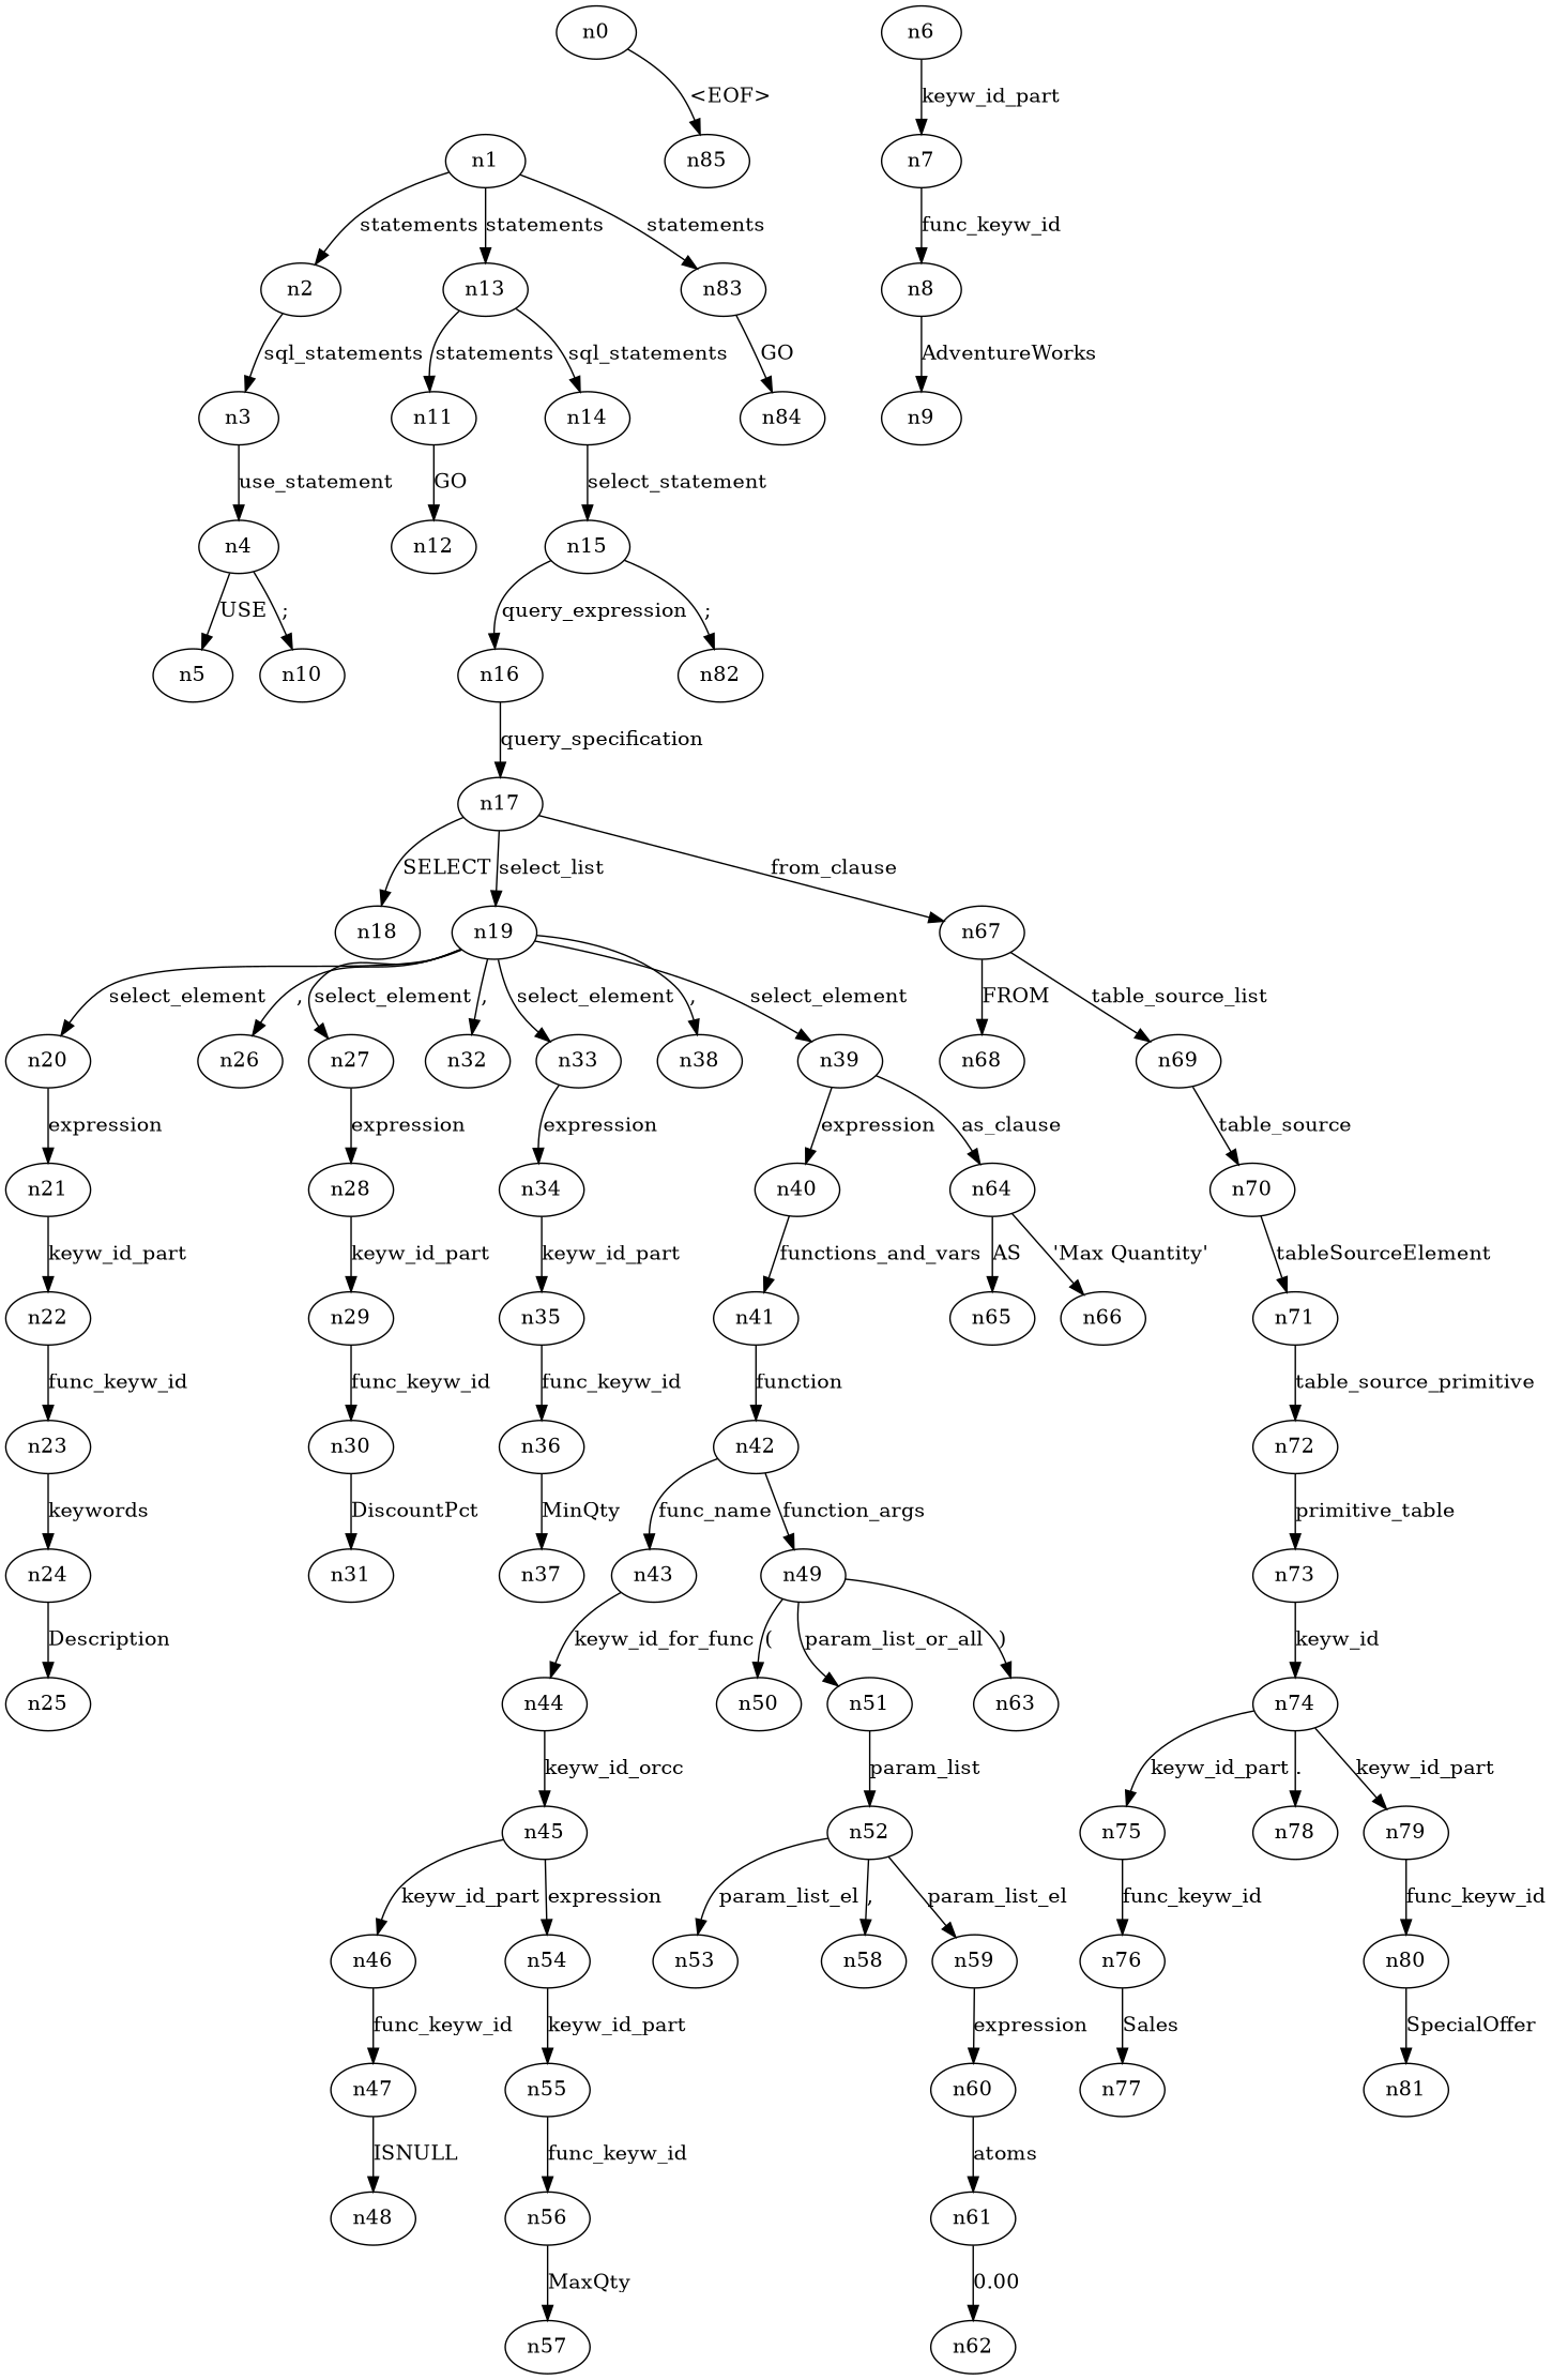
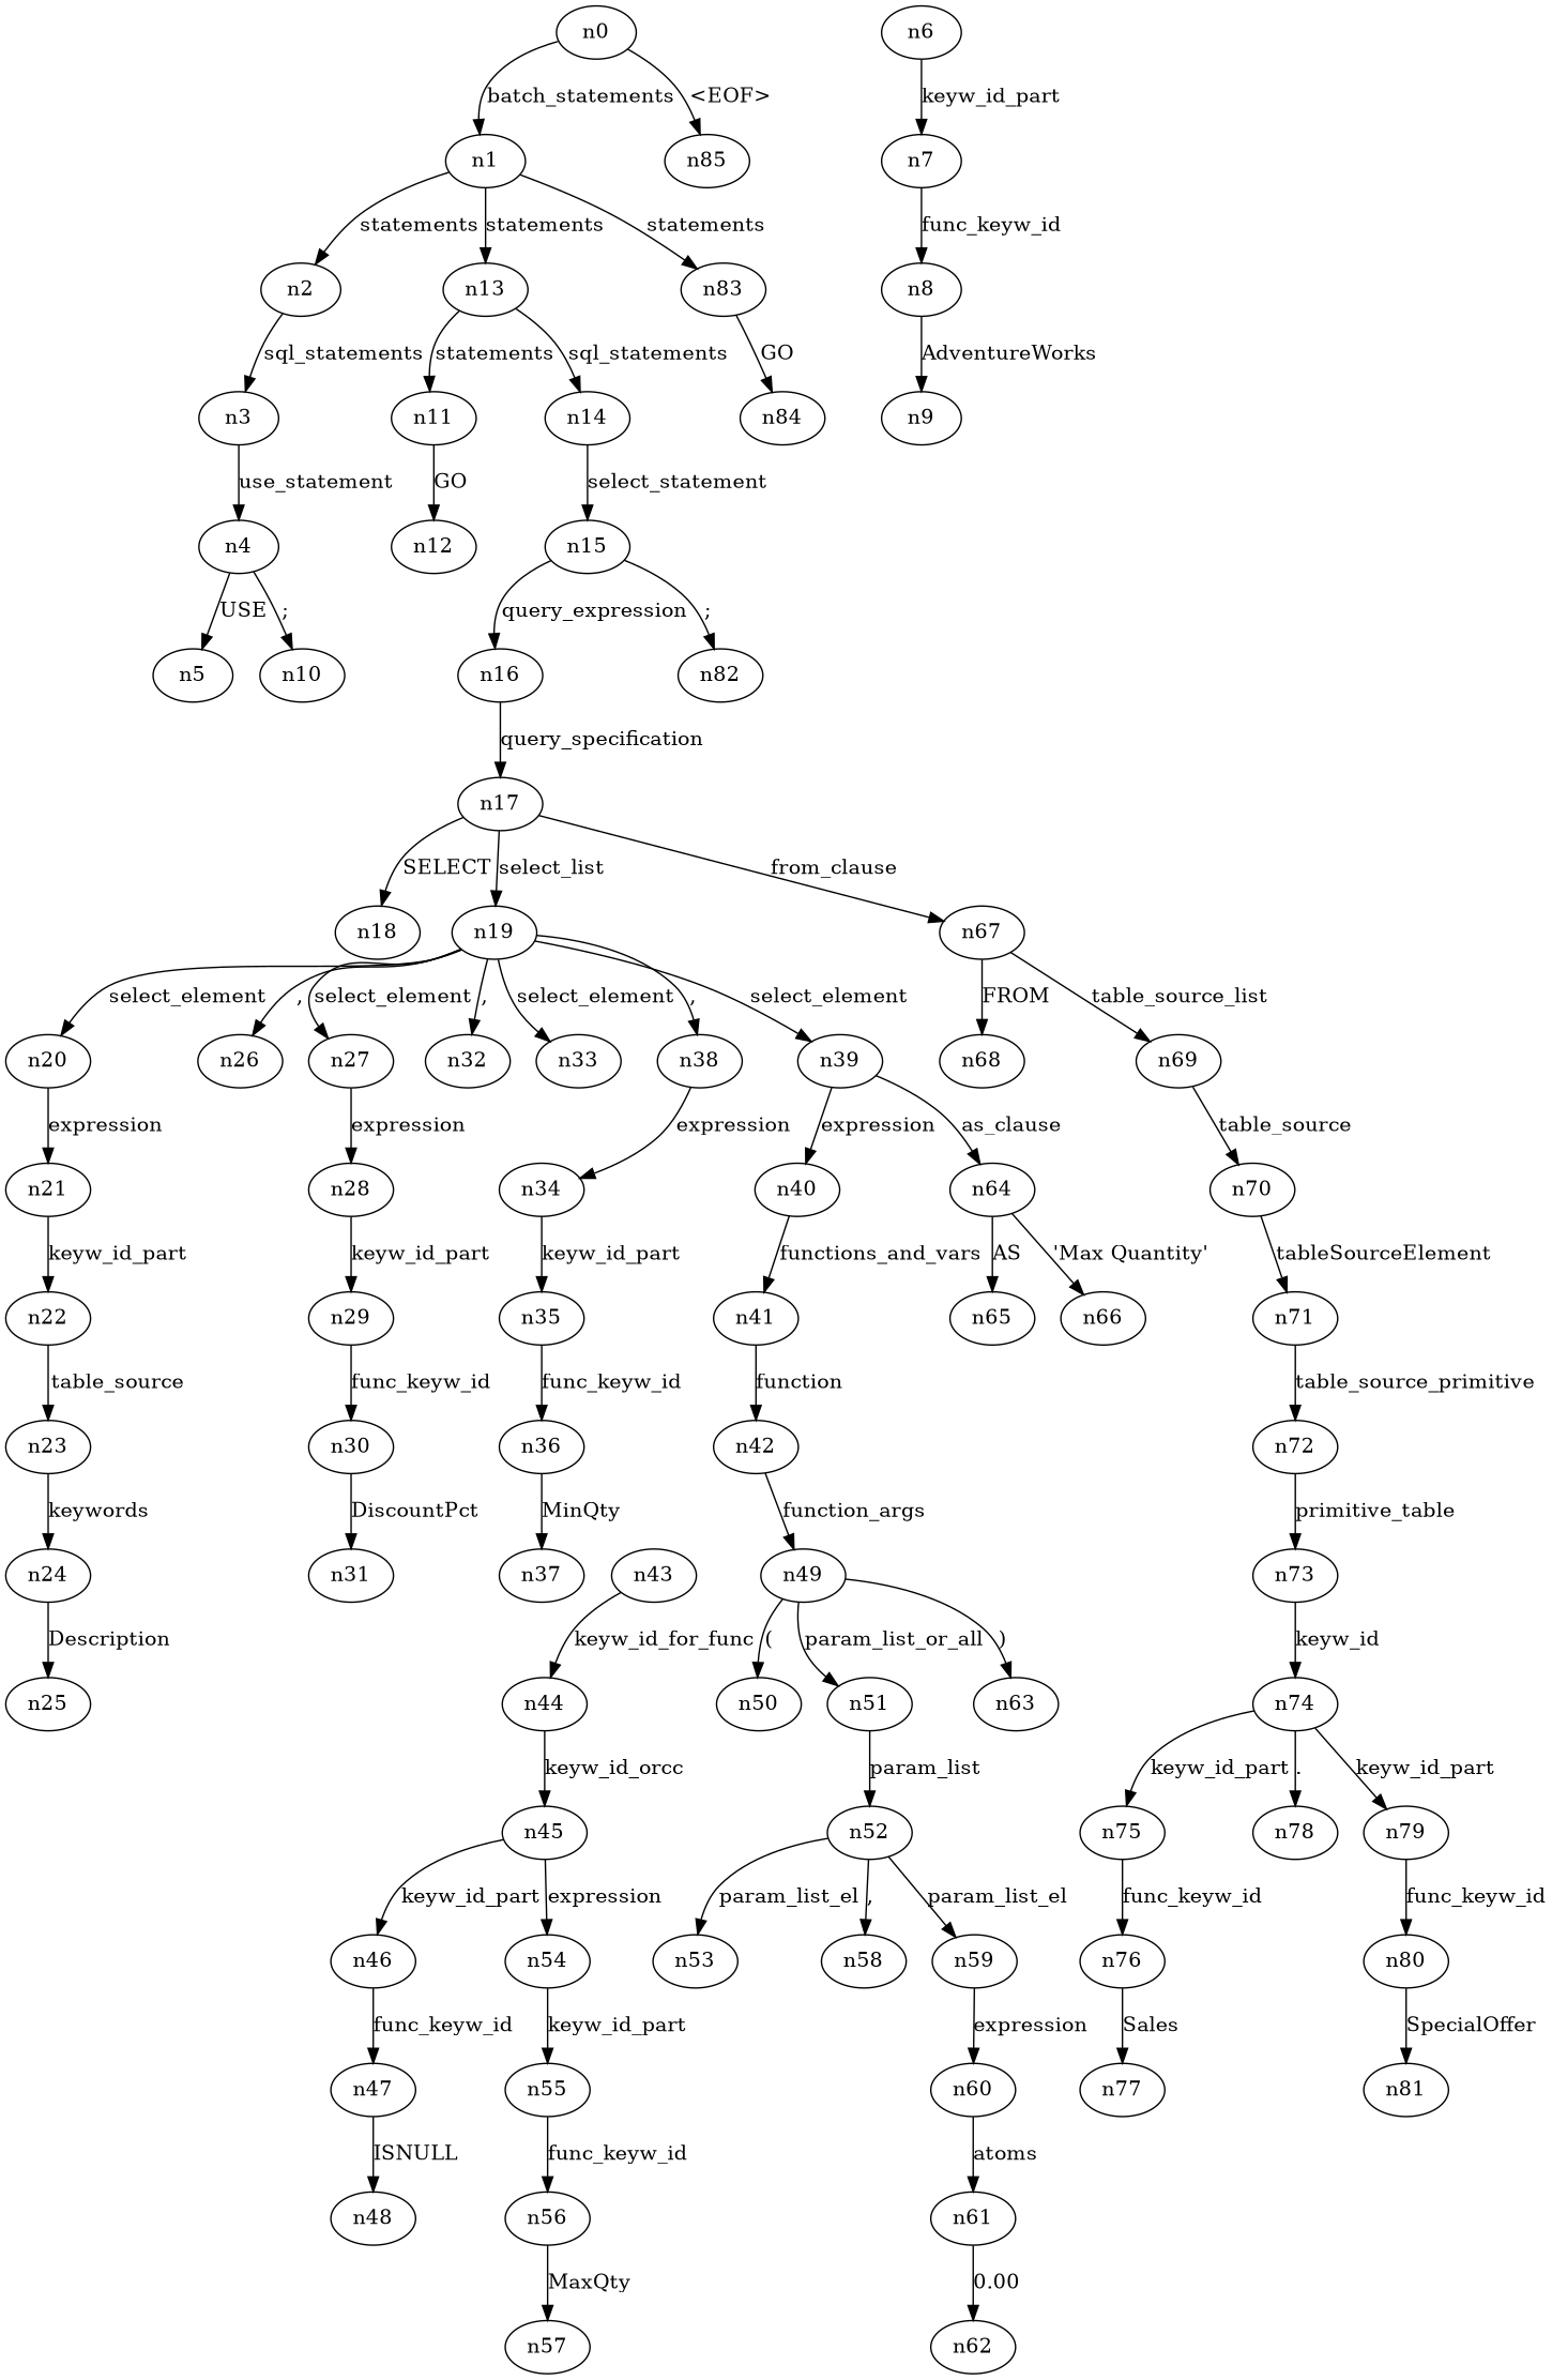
  digraph {
    n0
    n1
    n85
    n2
    n13
    n83
    n3
    n11
    n12
    n14
    n84
    n4
    n5
    n10
    n6
    n7
    n8
    n9
    n15
    n16
    n82
    n17
    n18
    n19
    n67
    n20
    n26
    n27
    n32
    n33
    n38
    n39
    n68
    n69
    n21
    n28
    n34
    n40
    n64
    n22
    n23
    n24
    n25
    n29
    n30
    n31
    n35
    n36
    n37
    n41
    n65
    n66
    n42
    n43
    n49
    n44
    n50
    n51
    n63
    n45
    n46
    n54
    n47
    n48
    n52
    n53
    n58
    n59
    n60
    n55
    n56
    n57
    n61
    n62
    n70
    n71
    n72
    n73
    n74
    n75
    n78
    n79
    n76
    n80
    n77
    n81
+   n0 -> n1 [label=batch_statements]
    n0 -> n85 [label="<EOF>"]
    n1 -> n2 [label=statements]
    n1 -> n13 [label=statements]
    n1 -> n83 [label=statements]
    n2 -> n3 [label=sql_statements]
    n13 -> n11 [label=statements]
    n13 -> n14 [label=sql_statements]
    n83 -> n84 [label=GO]
    n3 -> n4 [label=use_statement]
    n11 -> n12 [label=GO]
    n14 -> n15 [label=select_statement]
    n4 -> n5 [label=USE]
    n4 -> n10 [label=";"]
    n6 -> n7 [label=keyw_id_part]
    n7 -> n8 [label=func_keyw_id]
    n8 -> n9 [label=AdventureWorks]
    n15 -> n16 [label=query_expression]
    n15 -> n82 [label=";"]
    n16 -> n17 [label=query_specification]
    n17 -> n18 [label=SELECT]
    n17 -> n19 [label=select_list]
    n17 -> n67 [label=from_clause]
    n19 -> n20 [label=select_element]
    n19 -> n26 [label=","]
    n19 -> n27 [label=select_element]
    n19 -> n32 [label=","]
    n19 -> n33 [label=select_element]
    n19 -> n38 [label=","]
    n19 -> n39 [label=select_element]
    n67 -> n68 [label=FROM]
    n67 -> n69 [label=table_source_list]
    n20 -> n21 [label=expression]
    n27 -> n28 [label=expression]
-   n33 -> n34 [label=expression]
+   n38 -> n34 [label=expression]
    n39 -> n40 [label=expression]
    n39 -> n64 [label=as_clause]
    n69 -> n70 [label=table_source]
    n21 -> n22 [label=keyw_id_part]
    n28 -> n29 [label=keyw_id_part]
    n34 -> n35 [label=keyw_id_part]
    n40 -> n41 [label=functions_and_vars]
    n64 -> n65 [label=AS]
    n64 -> n66 [label="'Max Quantity'"]
-   n22 -> n23 [label=func_keyw_id]
+   n22 -> n23 [label=table_source]
    n23 -> n24 [label=keywords]
    n24 -> n25 [label=Description]
    n29 -> n30 [label=func_keyw_id]
    n30 -> n31 [label=DiscountPct]
    n35 -> n36 [label=func_keyw_id]
    n36 -> n37 [label=MinQty]
    n41 -> n42 [label=function]
-   n42 -> n43 [label=func_name]
    n42 -> n49 [label=function_args]
    n43 -> n44 [label=keyw_id_for_func]
    n49 -> n50 [label="("]
    n49 -> n51 [label=param_list_or_all]
    n49 -> n63 [label=")"]
    n44 -> n45 [label=keyw_id_orcc]
    n51 -> n52 [label=param_list]
    n45 -> n46 [label=keyw_id_part]
    n45 -> n54 [label=expression]
    n46 -> n47 [label=func_keyw_id]
    n54 -> n55 [label=keyw_id_part]
    n47 -> n48 [label=ISNULL]
    n52 -> n53 [label=param_list_el]
    n52 -> n58 [label=","]
    n52 -> n59 [label=param_list_el]
    n59 -> n60 [label=expression]
    n60 -> n61 [label=atoms]
    n55 -> n56 [label=func_keyw_id]
    n56 -> n57 [label=MaxQty]
    n61 -> n62 [label=0.00]
    n70 -> n71 [label=tableSourceElement]
    n71 -> n72 [label=table_source_primitive]
    n72 -> n73 [label=primitive_table]
    n73 -> n74 [label=keyw_id]
    n74 -> n75 [label=keyw_id_part]
    n74 -> n78 [label="."]
    n74 -> n79 [label=keyw_id_part]
    n75 -> n76 [label=func_keyw_id]
    n79 -> n80 [label=func_keyw_id]
    n76 -> n77 [label=Sales]
    n80 -> n81 [label=SpecialOffer]
  }
